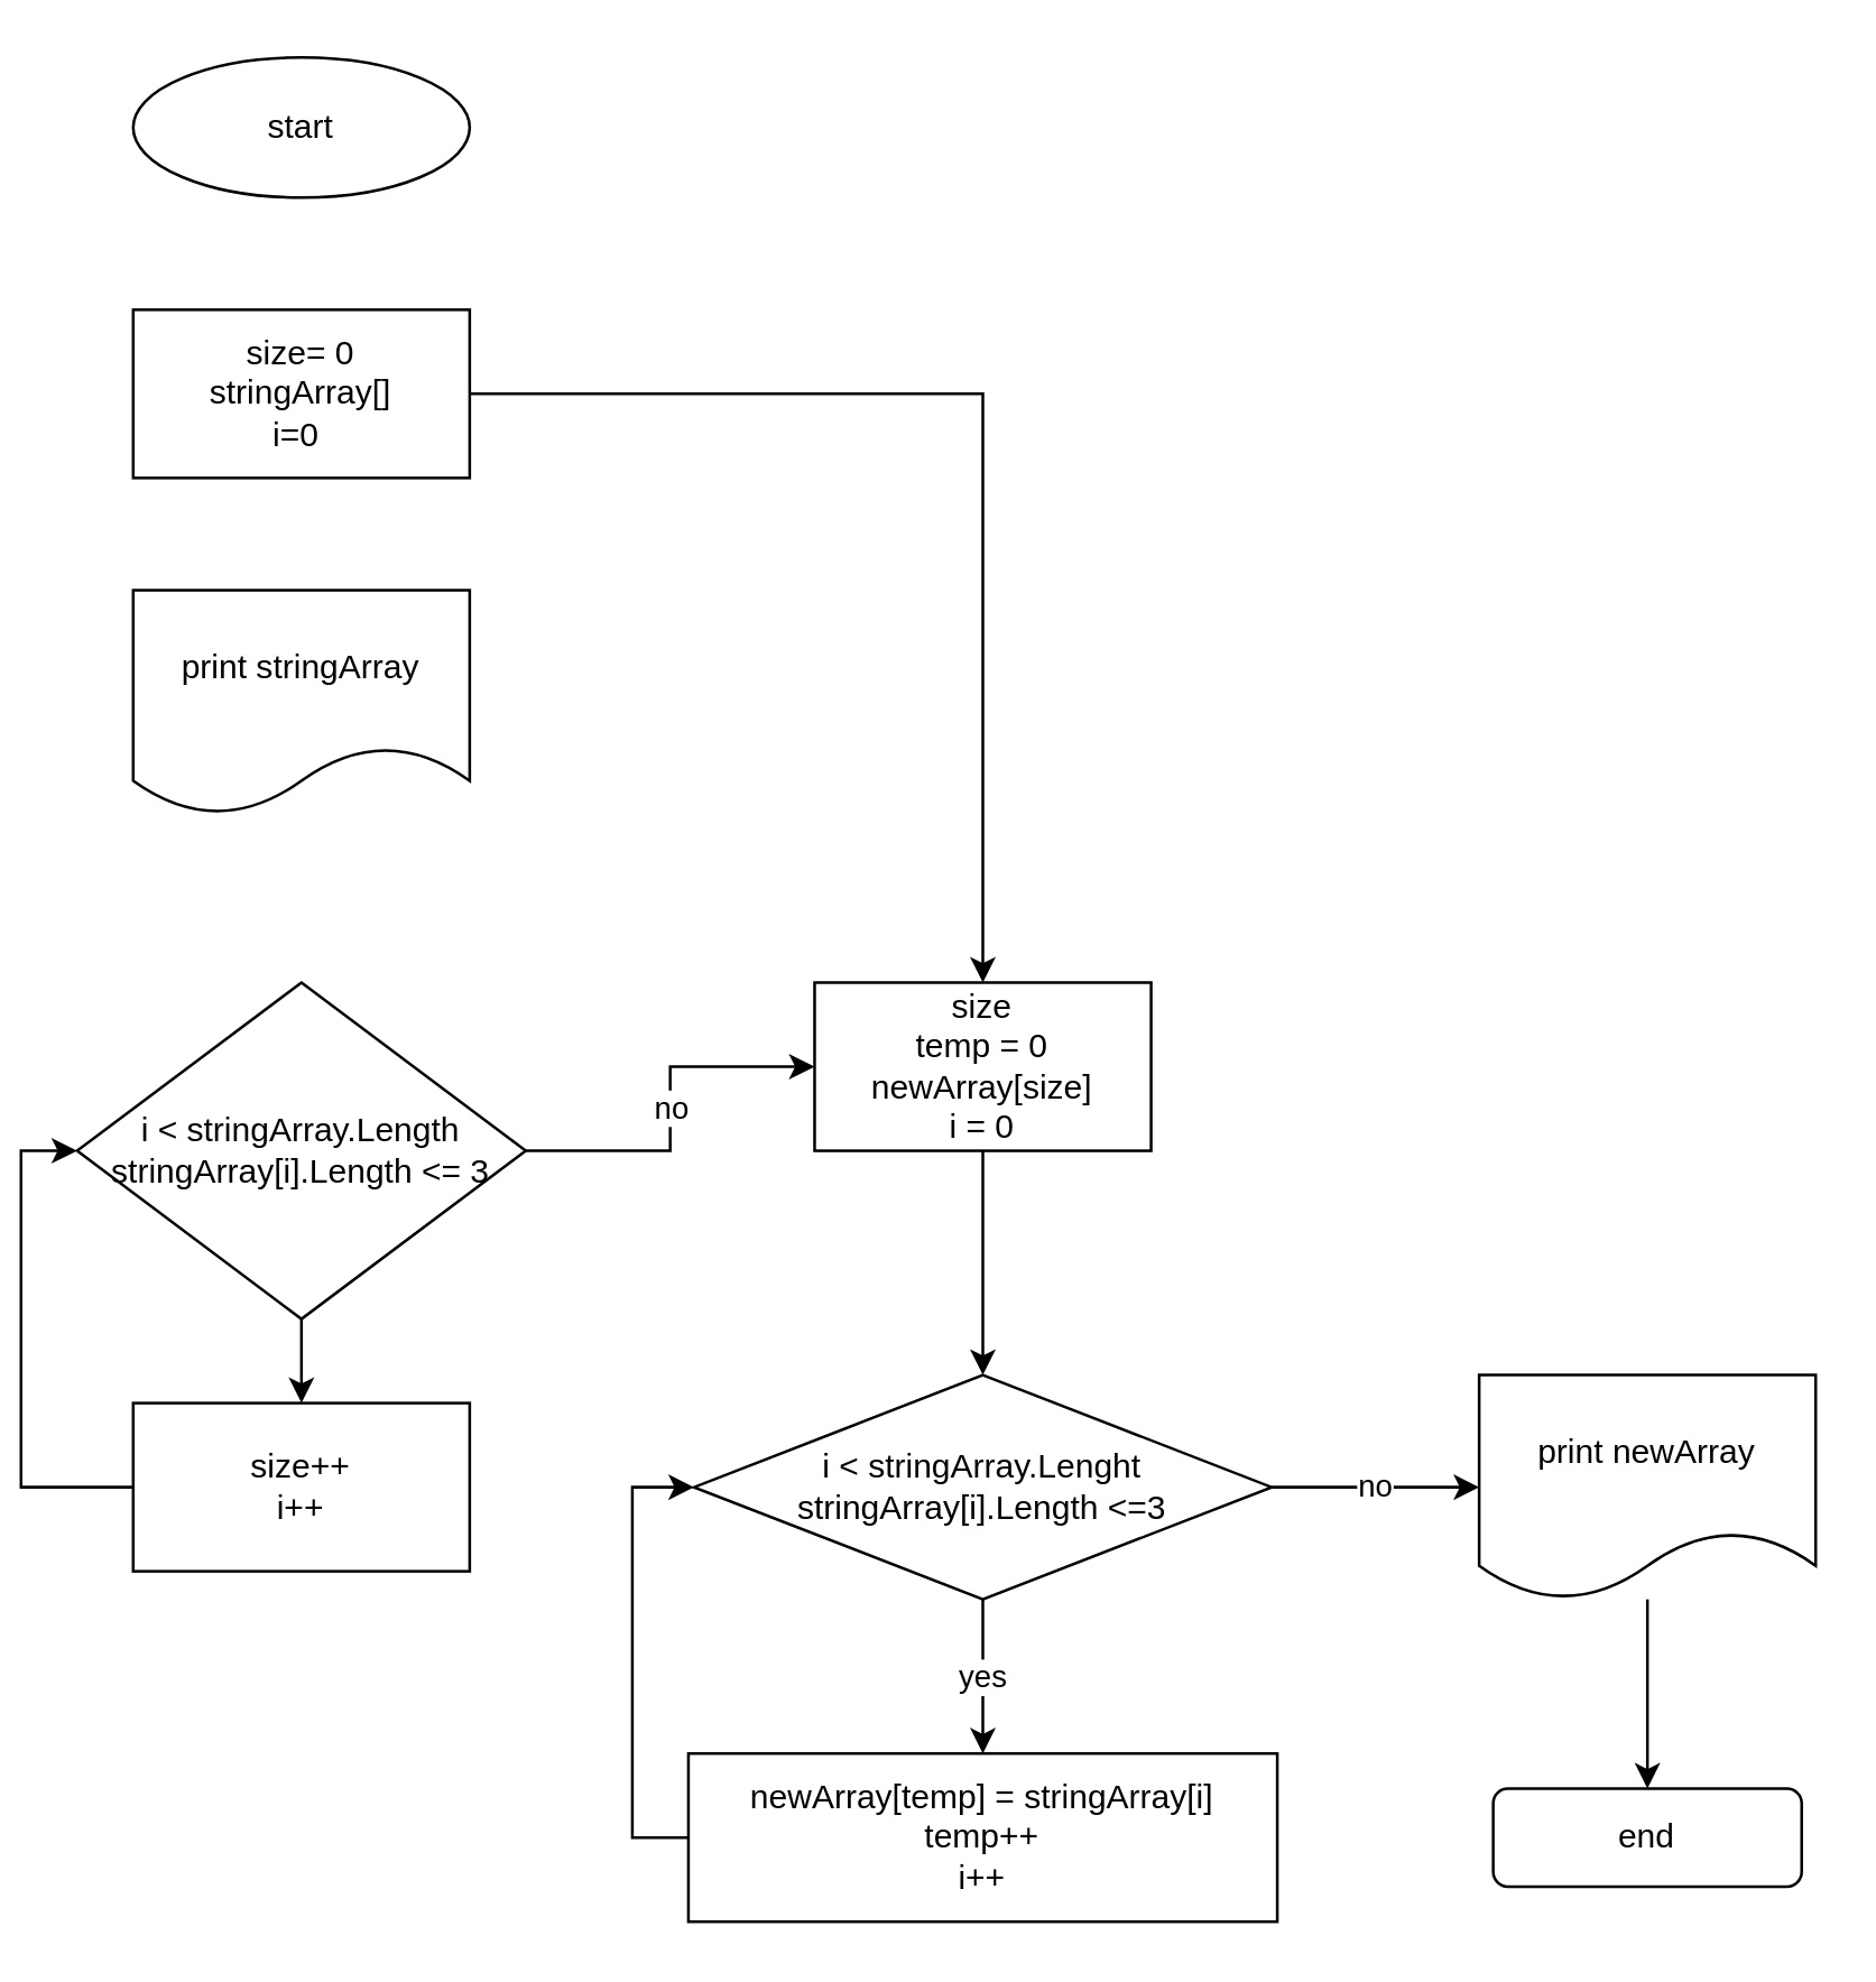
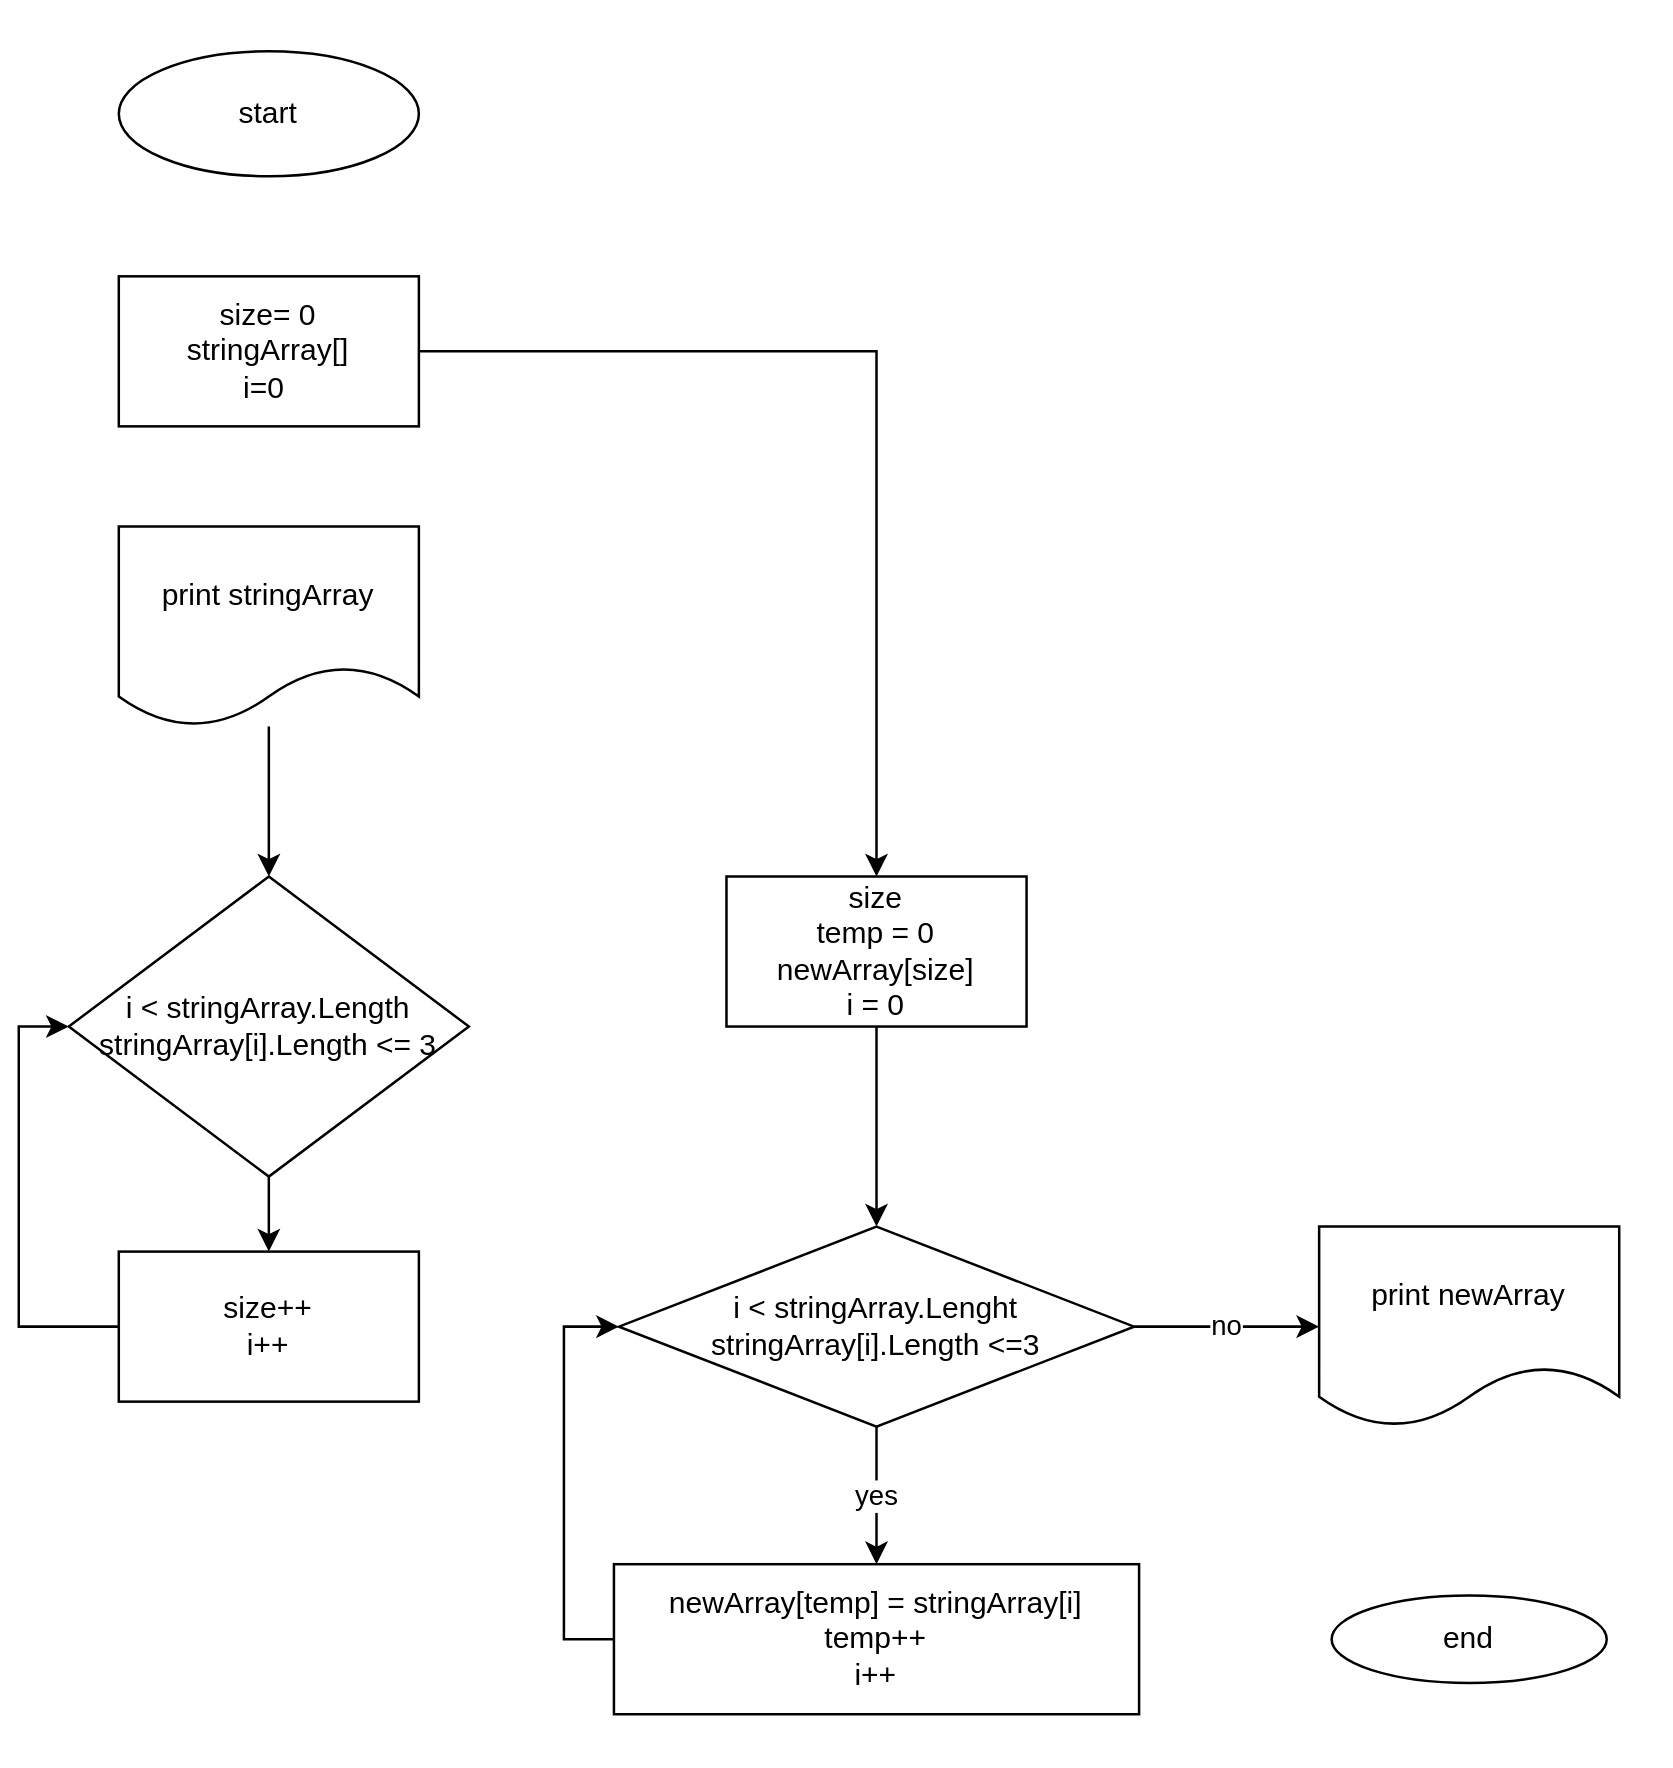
  <mxCell id="0" />
  <mxCell id="1" parent="0" />
  <mxCell id="2" value="start" style="ellipse;whiteSpace=wrap;html=1;" vertex="1" parent="1"><mxGeometry x="40" y="20" width="120" height="50" as="geometry" /></mxCell>
  <mxCell id="3" value="" style="edgeStyle=orthogonalEdgeStyle;rounded=0;orthogonalLoop=1;jettySize=auto;html=1;" edge="1" parent="1" source="4" target="11"><mxGeometry relative="1" as="geometry" /></mxCell>
  <mxCell id="4" value="size= 0&lt;br&gt;stringArray[]&lt;br&gt;i=0&amp;nbsp;" style="rounded=0;whiteSpace=wrap;html=1;" vertex="1" parent="1"><mxGeometry x="40" y="110" width="120" height="60" as="geometry" /></mxCell>
- <mxCell id="5" value="no" style="edgeStyle=orthogonalEdgeStyle;rounded=0;orthogonalLoop=1;jettySize=auto;html=1;" edge="1" parent="1" source="7" target="11"><mxGeometry relative="1" as="geometry" /></mxCell>
  <mxCell id="6" value="" style="edgeStyle=orthogonalEdgeStyle;rounded=0;orthogonalLoop=1;jettySize=auto;html=1;" edge="1" parent="1" source="7" target="9"><mxGeometry relative="1" as="geometry" /></mxCell>
  <mxCell id="7" value="i &amp;lt; stringArray.Length&lt;br&gt;stringArray[i].Length &amp;lt;= 3" style="rhombus;whiteSpace=wrap;html=1;rounded=0;" vertex="1" parent="1"><mxGeometry x="20" y="350" width="160" height="120" as="geometry" /></mxCell>
  <mxCell id="8" style="edgeStyle=orthogonalEdgeStyle;rounded=0;orthogonalLoop=1;jettySize=auto;html=1;exitX=0;exitY=0.5;exitDx=0;exitDy=0;entryX=0;entryY=0.5;entryDx=0;entryDy=0;" edge="1" parent="1" source="9" target="7"><mxGeometry relative="1" as="geometry" /></mxCell>
  <mxCell id="9" value="size++&lt;br&gt;i++" style="whiteSpace=wrap;html=1;rounded=0;" vertex="1" parent="1"><mxGeometry x="40" y="500" width="120" height="60" as="geometry" /></mxCell>
  <mxCell id="10" value="" style="edgeStyle=orthogonalEdgeStyle;rounded=0;orthogonalLoop=1;jettySize=auto;html=1;" edge="1" parent="1" source="11" target="14"><mxGeometry relative="1" as="geometry" /></mxCell>
  <mxCell id="11" value="size&lt;br&gt;temp = 0&lt;br&gt;newArray[size]&lt;br&gt;i = 0" style="whiteSpace=wrap;html=1;rounded=0;" vertex="1" parent="1"><mxGeometry x="283" y="350" width="120" height="60" as="geometry" /></mxCell>
  <mxCell id="12" value="yes" style="edgeStyle=orthogonalEdgeStyle;rounded=0;orthogonalLoop=1;jettySize=auto;html=1;" edge="1" parent="1" source="14" target="16"><mxGeometry relative="1" as="geometry" /></mxCell>
  <mxCell id="13" value="no" style="edgeStyle=orthogonalEdgeStyle;rounded=0;orthogonalLoop=1;jettySize=auto;html=1;" edge="1" parent="1" source="14" target="18"><mxGeometry relative="1" as="geometry" /></mxCell>
  <mxCell id="14" value="i &amp;lt; stringArray.Lenght&lt;br&gt;stringArray[i].Length &amp;lt;=3" style="rhombus;whiteSpace=wrap;html=1;rounded=0;" vertex="1" parent="1"><mxGeometry x="240" y="490" width="206" height="80" as="geometry" /></mxCell>
  <mxCell id="15" style="edgeStyle=orthogonalEdgeStyle;rounded=0;orthogonalLoop=1;jettySize=auto;html=1;exitX=0;exitY=0.5;exitDx=0;exitDy=0;entryX=0;entryY=0.5;entryDx=0;entryDy=0;" edge="1" parent="1" source="16" target="14"><mxGeometry relative="1" as="geometry" /></mxCell>
  <mxCell id="16" value="newArray[temp] = stringArray[i]&lt;br&gt;temp++&lt;br&gt;i++" style="whiteSpace=wrap;html=1;rounded=0;" vertex="1" parent="1"><mxGeometry x="238" y="625" width="210" height="60" as="geometry" /></mxCell>
- <mxCell id="17" value="" style="edgeStyle=orthogonalEdgeStyle;rounded=0;orthogonalLoop=1;jettySize=auto;html=1;" edge="1" parent="1" source="18" target="19"><mxGeometry relative="1" as="geometry" /></mxCell>
  <mxCell id="18" value="print newArray" style="shape=document;whiteSpace=wrap;html=1;boundedLbl=1;rounded=0;" vertex="1" parent="1"><mxGeometry x="520" y="490" width="120" height="80" as="geometry" /></mxCell>
- <mxCell id="19" value="end" style="whiteSpace=wrap;html=1;rounded=1;" vertex="1" parent="1"><mxGeometry x="525" y="637.5" width="110" height="35" as="geometry" /></mxCell>
+ <mxCell id="19" value="end" style="ellipse;whiteSpace=wrap;html=1;rounded=0;" vertex="1" parent="1"><mxGeometry x="525" y="637.5" width="110" height="35" as="geometry" /></mxCell>
+ <mxCell id="20" value="" style="edgeStyle=orthogonalEdgeStyle;rounded=0;orthogonalLoop=1;jettySize=auto;html=1;" edge="1" parent="1" source="21" target="7"><mxGeometry relative="1" as="geometry" /></mxCell>
  <mxCell id="21" value="print stringArray" style="shape=document;whiteSpace=wrap;html=1;boundedLbl=1;rounded=0;" vertex="1" parent="1"><mxGeometry x="40" y="210" width="120" height="80" as="geometry" /></mxCell>
